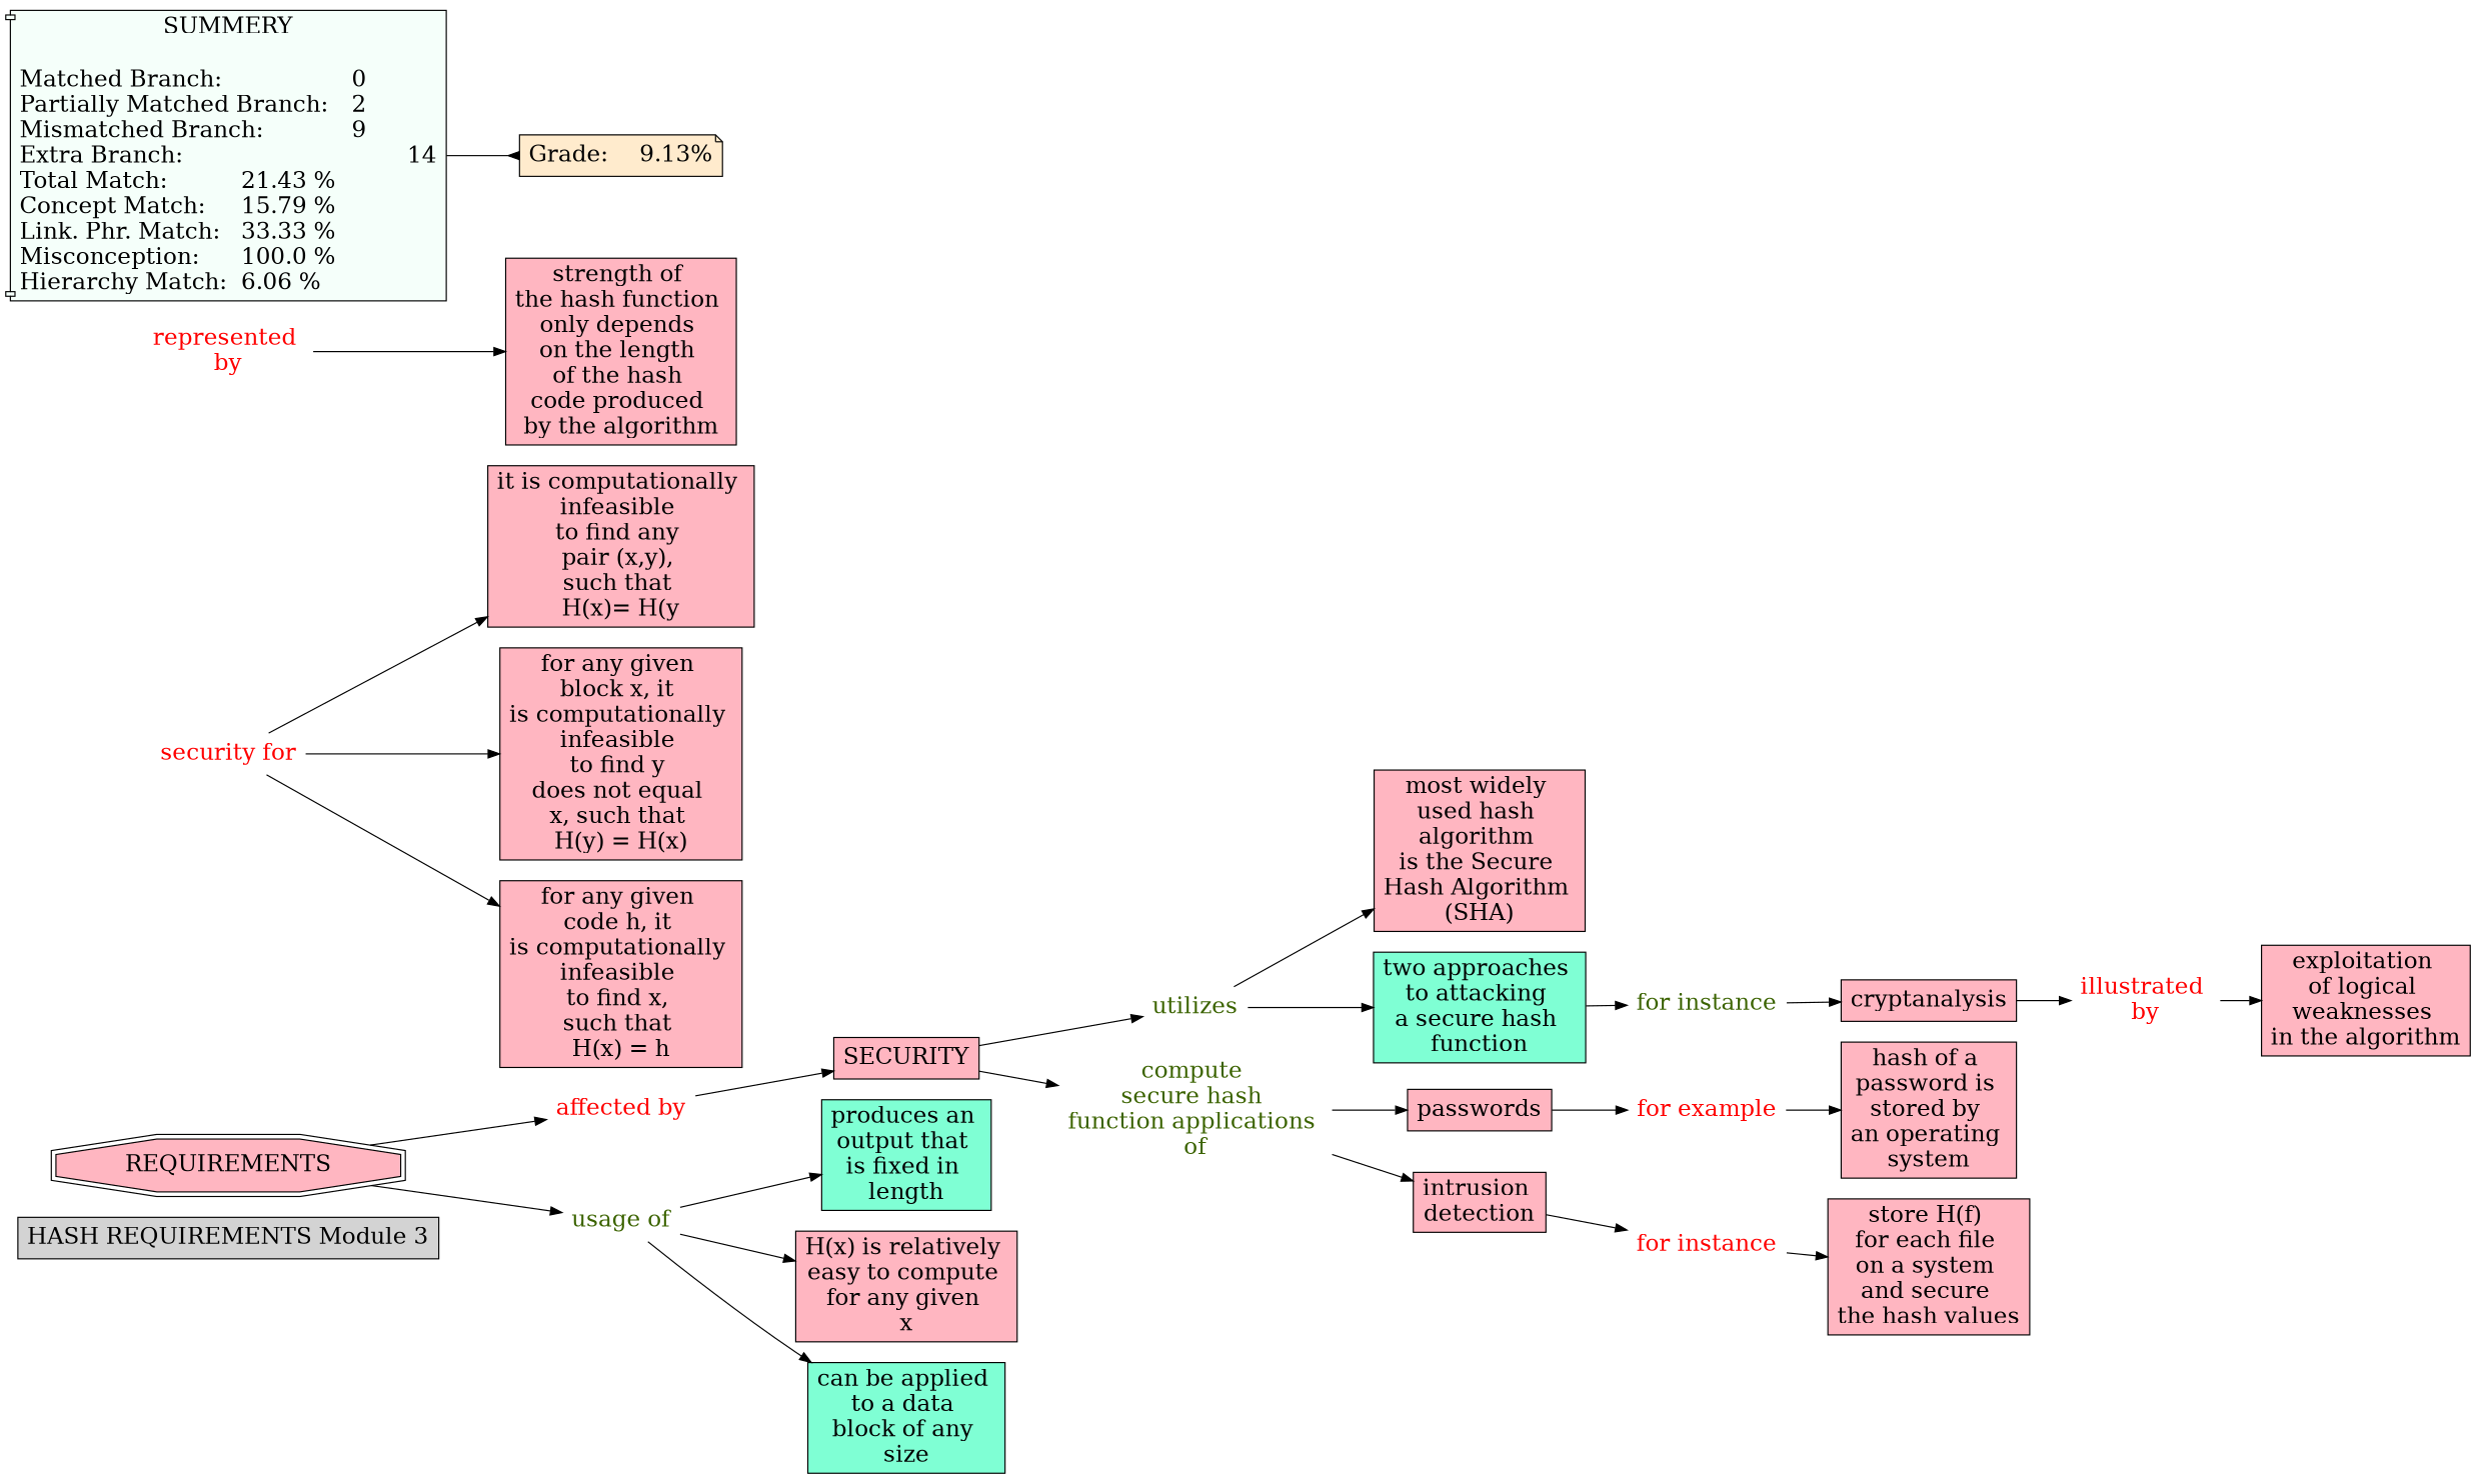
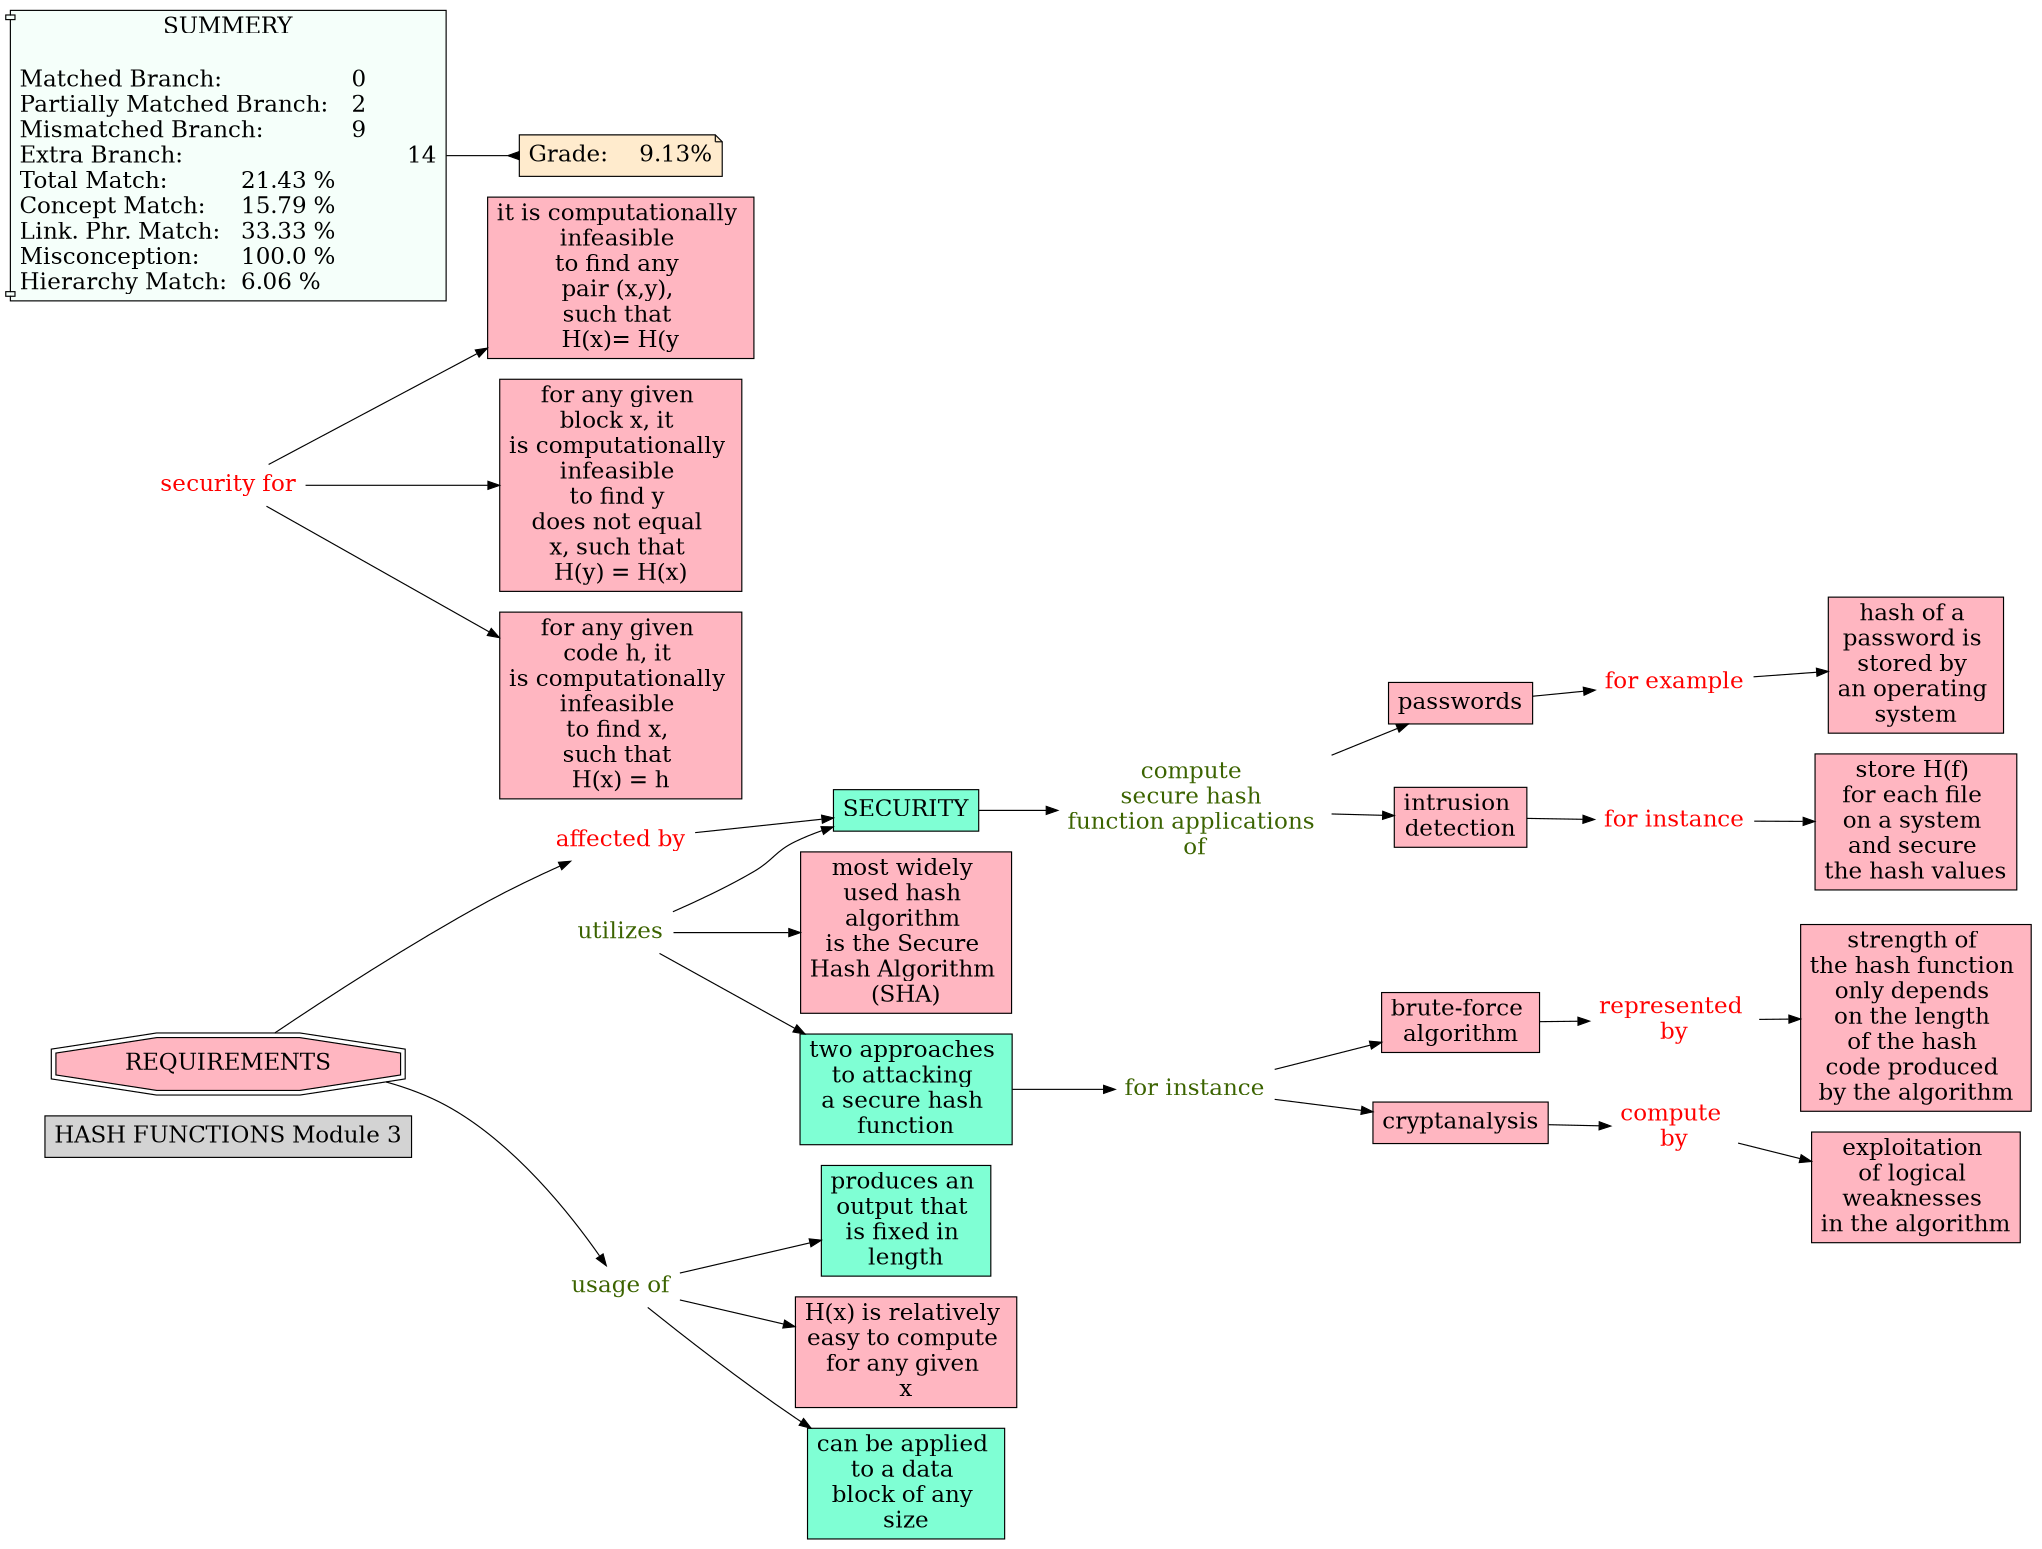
  digraph {
    fontname="DejaVu Serif"
    rankdir=LR
    node [Gsplines=true fontname="DejaVu Serif" fontsize=20 shape=rect style=filled fillcolor="#FFB6C1"]
    edge [constraint=true fontname="DejaVu Serif"]
-   n1 [label="HASH REQUIREMENTS Module 3" fillcolor=""]
-   n2 [label=SECURITY]
+   n1 [label="HASH FUNCTIONS Module 3" fillcolor=""]
+   n2 [fillcolor=aquamarine label=SECURITY]
    n3 [fontcolor="#3B6300" label=utilizes shape=none style="" fillcolor=""]
    n4 [fontcolor="#3B6300" label="compute \nsecure hash \nfunction applications \nof" shape=none style="" fillcolor=""]
    n5 [label="most widely \nused hash \nalgorithm \nis the Secure \nHash Algorithm \n(SHA)"]
    n6 [fillcolor=aquamarine label="two approaches \nto attacking \na secure hash \nfunction"]
    n7 [label=passwords]
    n8 [label="intrusion \ndetection"]
    n9 [fontcolor="#3B6300" label="for instance\n" shape=none style="" fillcolor=""]
    n10 [label=REQUIREMENTS shape=doubleoctagon]
    n11 [fontcolor=red label="affected by\n" shape=none style="" fillcolor=""]
    n12 [fontcolor="#3B6300" label="usage of" shape=none style="" fillcolor=""]
    n13 [fontcolor=red label="security for\n" shape=none style="" fillcolor=""]
    n14 [label="it is computationally \ninfeasible \nto find any \npair (x,y), \nsuch that \nH(x)= H(y"]
    n15 [label="for any given \nblock x, it \nis computationally \ninfeasible \nto find y \ndoes not equal \nx, such that \nH(y) = H(x)\n"]
    n16 [label="for any given \ncode h, it \nis computationally \ninfeasible \nto find x, \nsuch that \nH(x) = h"]
    n17 [fillcolor=aquamarine label="produces an \noutput that \nis fixed in \nlength"]
    n18 [label="H(x) is relatively \neasy to compute \nfor any given \nx"]
    n19 [fillcolor=aquamarine label="can be applied \nto a data \nblock of any \nsize"]
-   n20 [fontcolor=red label="illustrated \nby" shape=none style="" fillcolor=""]
+   n20 [fontcolor=red label="compute \nby" shape=none style="" fillcolor=""]
    n21 [label="exploitation \nof logical \nweaknesses \nin the algorithm\n"]
+   n22 [label="brute-force \nalgorithm"]
    n23 [fontcolor=red label="represented \nby" shape=none style="" fillcolor=""]
    n24 [label="strength of \nthe hash function \nonly depends \non the length \nof the hash \ncode produced \nby the algorithm\n"]
    n25 [label=cryptanalysis]
    n26 [fontcolor=red label="for example\n" shape=none style="" fillcolor=""]
    n27 [label="hash of a \npassword is \nstored by \nan operating \nsystem"]
    n28 [fontcolor=red label="for instance\n" shape=none style="" fillcolor=""]
    n29 [label="store H(f) \nfor each file \non a system \nand secure \nthe hash values\n"]
    n30 [fillcolor="#F5FFFA" label="SUMMERY\n\nMatched Branch:			0\lPartially Matched Branch:	2\lMismatched Branch:		9\lExtra Branch:				14\lTotal Match:		21.43 %\lConcept Match:	15.79 %\lLink. Phr. Match:	33.33 %\lMisconception:	100.0 %\lHierarchy Match:	6.06 %\l" shape=component]
    n31 [fillcolor="#FFEBCD" label="Grade:	9.13%" shape=note]
-   n2 -> n3
+   n3 -> n2
    n2 -> n4
    n3 -> n5
    n3 -> n6
    n4 -> n7
    n4 -> n8
    n6 -> n9
    n7 -> n26
    n8 -> n28
+   n9 -> n22
    n9 -> n25
    n10 -> n11
    n10 -> n12
    n11 -> n2
    n12 -> n17
    n12 -> n18
    n12 -> n19
    n13 -> n14
    n13 -> n15
    n13 -> n16
    n20 -> n21
+   n22 -> n23
    n23 -> n24
    n25 -> n20
    n26 -> n27
    n28 -> n29
    n30 -> n31 [arrowhead=inv color=black]
  }
